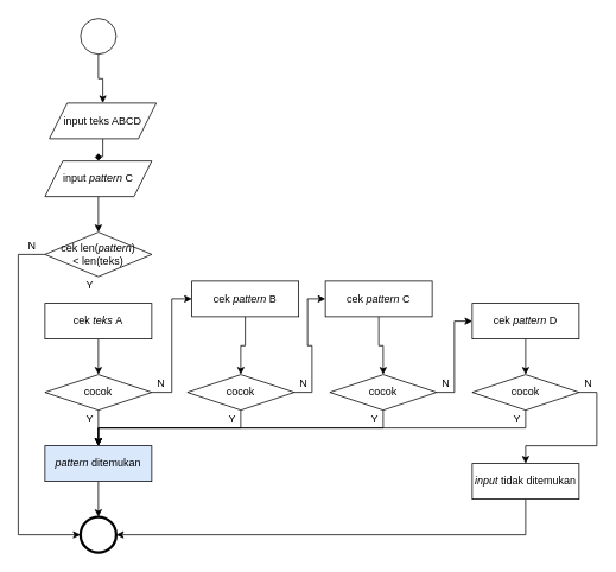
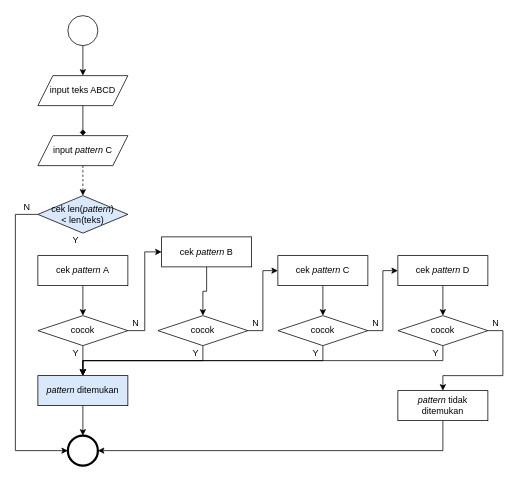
  <mxCell id="0" />
  <mxCell id="1" parent="0" />
  <mxCell id="2" style="edgeStyle=orthogonalEdgeStyle;rounded=0;orthogonalLoop=1;jettySize=auto;html=1;entryX=0.5;entryY=0;entryDx=0;entryDy=0;" edge="1" parent="1" source="3" target="18"><mxGeometry relative="1" as="geometry" /></mxCell>
- <mxCell id="3" value="cek&amp;nbsp;&lt;i&gt;teks&lt;/i&gt;&amp;nbsp;A" style="rounded=0;whiteSpace=wrap;html=1;" vertex="1" parent="1"><mxGeometry x="50" y="340" width="120" height="40" as="geometry" /></mxCell>
- <mxCell id="4" style="edgeStyle=orthogonalEdgeStyle;rounded=0;orthogonalLoop=1;jettySize=auto;html=1;entryX=0.5;entryY=0;entryDx=0;entryDy=0;" edge="1" parent="1" source="5" target="15"><mxGeometry relative="1" as="geometry" /></mxCell>
+ <mxCell id="3" value="cek&amp;nbsp;&lt;i&gt;pattern&lt;/i&gt;&amp;nbsp;A" style="rounded=0;whiteSpace=wrap;html=1;" vertex="1" parent="1"><mxGeometry x="50" y="340" width="120" height="40" as="geometry" /></mxCell>
+ <mxCell id="4" style="edgeStyle=orthogonalEdgeStyle;rounded=0;orthogonalLoop=1;jettySize=auto;html=1;entryX=0.5;entryY=0;entryDx=0;entryDy=0;dashed=1;" edge="1" parent="1" source="5" target="15"><mxGeometry relative="1" as="geometry" /></mxCell>
  <mxCell id="5" value="input &lt;i&gt;pattern&lt;/i&gt; C" style="shape=parallelogram;perimeter=parallelogramPerimeter;whiteSpace=wrap;html=1;fixedSize=1;" vertex="1" parent="1"><mxGeometry x="50" y="180" width="120" height="40" as="geometry" /></mxCell>
  <mxCell id="6" style="edgeStyle=orthogonalEdgeStyle;rounded=0;orthogonalLoop=1;jettySize=auto;html=1;entryX=0.5;entryY=0;entryDx=0;entryDy=0;" edge="1" parent="1" source="7" target="9"><mxGeometry relative="1" as="geometry" /></mxCell>
  <mxCell id="7" value="" style="ellipse;whiteSpace=wrap;html=1;aspect=fixed;" vertex="1" parent="1"><mxGeometry x="90" y="20" width="40" height="40" as="geometry" /></mxCell>
  <mxCell id="8" style="edgeStyle=orthogonalEdgeStyle;rounded=0;orthogonalLoop=1;jettySize=auto;html=1;exitX=0.5;exitY=1;exitDx=0;exitDy=0;endArrow=diamond;" edge="1" parent="1" source="9" target="5"><mxGeometry relative="1" as="geometry" /></mxCell>
- <mxCell id="9" value="input teks ABCD" style="shape=parallelogram;perimeter=parallelogramPerimeter;whiteSpace=wrap;html=1;fixedSize=1;" vertex="1" parent="1"><mxGeometry x="55" y="115" width="120" height="40" as="geometry" /></mxCell>
+ <mxCell id="9" value="input teks ABCD" style="shape=parallelogram;perimeter=parallelogramPerimeter;whiteSpace=wrap;html=1;fixedSize=1;" vertex="1" parent="1"><mxGeometry x="50" y="100" width="120" height="40" as="geometry" /></mxCell>
  <mxCell id="10" style="edgeStyle=orthogonalEdgeStyle;rounded=0;orthogonalLoop=1;jettySize=auto;html=1;entryX=0.5;entryY=0;entryDx=0;entryDy=0;" edge="1" parent="1" source="11" target="34"><mxGeometry relative="1" as="geometry" /></mxCell>
  <mxCell id="11" value="&lt;i&gt;pattern&lt;/i&gt;&amp;nbsp;ditemukan" style="rounded=0;whiteSpace=wrap;html=1;fillColor=#dae8fc;" vertex="1" parent="1"><mxGeometry x="50" y="500" width="120" height="40" as="geometry" /></mxCell>
  <mxCell id="12" style="edgeStyle=orthogonalEdgeStyle;rounded=0;orthogonalLoop=1;jettySize=auto;html=1;entryX=1;entryY=0.5;entryDx=0;entryDy=0;" edge="1" parent="1" source="13" target="34"><mxGeometry relative="1" as="geometry"><Array as="points"><mxPoint x="590" y="600" /></Array></mxGeometry></mxCell>
- <mxCell id="13" value="&lt;i&gt;input&lt;/i&gt;&amp;nbsp;tidak ditemukan" style="rounded=0;whiteSpace=wrap;html=1;" vertex="1" parent="1"><mxGeometry x="530" y="520" width="120" height="40" as="geometry" /></mxCell>
+ <mxCell id="13" value="&lt;i&gt;pattern&lt;/i&gt;&amp;nbsp;tidak ditemukan" style="rounded=0;whiteSpace=wrap;html=1;" vertex="1" parent="1"><mxGeometry x="530" y="520" width="120" height="40" as="geometry" /></mxCell>
  <mxCell id="14" style="edgeStyle=orthogonalEdgeStyle;rounded=0;orthogonalLoop=1;jettySize=auto;html=1;entryX=0;entryY=0.5;entryDx=0;entryDy=0;" edge="1" parent="1" source="15" target="34"><mxGeometry relative="1" as="geometry"><Array as="points"><mxPoint x="20" y="285" /><mxPoint x="20" y="600" /></Array></mxGeometry></mxCell>
- <mxCell id="15" value="&lt;span&gt;cek len(&lt;/span&gt;&lt;i&gt;pattern&lt;/i&gt;&lt;span&gt;)&lt;br&gt;&amp;lt; len(teks)&lt;/span&gt;" style="rhombus;whiteSpace=wrap;html=1;" vertex="1" parent="1"><mxGeometry x="50" y="260" width="120" height="50" as="geometry" /></mxCell>
+ <mxCell id="15" value="&lt;span&gt;cek len(&lt;/span&gt;&lt;i&gt;pattern&lt;/i&gt;&lt;span&gt;)&lt;br&gt;&amp;lt; len(teks)&lt;/span&gt;" style="rhombus;whiteSpace=wrap;html=1;fillColor=#dae8fc;" vertex="1" parent="1"><mxGeometry x="50" y="260" width="120" height="50" as="geometry" /></mxCell>
  <mxCell id="16" style="edgeStyle=orthogonalEdgeStyle;rounded=0;orthogonalLoop=1;jettySize=auto;html=1;entryX=0.5;entryY=0;entryDx=0;entryDy=0;" edge="1" parent="1" source="18" target="11"><mxGeometry relative="1" as="geometry" /></mxCell>
  <mxCell id="17" style="edgeStyle=orthogonalEdgeStyle;rounded=0;orthogonalLoop=1;jettySize=auto;html=1;exitX=1;exitY=0.5;exitDx=0;exitDy=0;entryX=0;entryY=0.5;entryDx=0;entryDy=0;" edge="1" parent="1" source="18" target="20"><mxGeometry relative="1" as="geometry" /></mxCell>
  <mxCell id="18" value="cocok" style="rhombus;whiteSpace=wrap;html=1;" vertex="1" parent="1"><mxGeometry x="50" y="420" width="120" height="40" as="geometry" /></mxCell>
  <mxCell id="19" style="edgeStyle=orthogonalEdgeStyle;rounded=0;orthogonalLoop=1;jettySize=auto;html=1;entryX=0.5;entryY=0;entryDx=0;entryDy=0;" edge="1" parent="1" source="20" target="23"><mxGeometry relative="1" as="geometry" /></mxCell>
  <mxCell id="20" value="cek&amp;nbsp;&lt;i&gt;pattern&lt;/i&gt;&amp;nbsp;B" style="rounded=0;whiteSpace=wrap;html=1;" vertex="1" parent="1"><mxGeometry x="215" y="315" width="120" height="40" as="geometry" /></mxCell>
  <mxCell id="21" style="edgeStyle=orthogonalEdgeStyle;rounded=0;orthogonalLoop=1;jettySize=auto;html=1;entryX=0.5;entryY=0;entryDx=0;entryDy=0;" edge="1" parent="1" source="23" target="11"><mxGeometry relative="1" as="geometry"><Array as="points"><mxPoint x="270" y="480" /><mxPoint x="110" y="480" /></Array></mxGeometry></mxCell>
  <mxCell id="22" style="edgeStyle=orthogonalEdgeStyle;rounded=0;orthogonalLoop=1;jettySize=auto;html=1;entryX=0;entryY=0.5;entryDx=0;entryDy=0;" edge="1" parent="1" source="23" target="25"><mxGeometry relative="1" as="geometry" /></mxCell>
  <mxCell id="23" value="cocok" style="rhombus;whiteSpace=wrap;html=1;" vertex="1" parent="1"><mxGeometry x="210" y="420" width="120" height="40" as="geometry" /></mxCell>
  <mxCell id="24" style="edgeStyle=orthogonalEdgeStyle;rounded=0;orthogonalLoop=1;jettySize=auto;html=1;entryX=0.5;entryY=0;entryDx=0;entryDy=0;" edge="1" parent="1" source="25" target="28"><mxGeometry relative="1" as="geometry" /></mxCell>
- <mxCell id="25" value="cek&amp;nbsp;&lt;i&gt;pattern&lt;/i&gt;&amp;nbsp;C" style="rounded=0;whiteSpace=wrap;html=1;" vertex="1" parent="1"><mxGeometry x="365" y="315" width="120" height="40" as="geometry" /></mxCell>
+ <mxCell id="25" value="cek&amp;nbsp;&lt;i&gt;pattern&lt;/i&gt;&amp;nbsp;C" style="rounded=0;whiteSpace=wrap;html=1;" vertex="1" parent="1"><mxGeometry x="370" y="340" width="120" height="40" as="geometry" /></mxCell>
  <mxCell id="26" style="edgeStyle=orthogonalEdgeStyle;rounded=0;orthogonalLoop=1;jettySize=auto;html=1;" edge="1" parent="1" source="28" target="11"><mxGeometry relative="1" as="geometry"><Array as="points"><mxPoint x="430" y="480" /><mxPoint x="110" y="480" /></Array></mxGeometry></mxCell>
  <mxCell id="27" style="edgeStyle=orthogonalEdgeStyle;rounded=0;orthogonalLoop=1;jettySize=auto;html=1;entryX=0;entryY=0.5;entryDx=0;entryDy=0;" edge="1" parent="1" source="28" target="30"><mxGeometry relative="1" as="geometry" /></mxCell>
  <mxCell id="28" value="cocok" style="rhombus;whiteSpace=wrap;html=1;" vertex="1" parent="1"><mxGeometry x="370" y="420" width="120" height="40" as="geometry" /></mxCell>
  <mxCell id="29" style="edgeStyle=orthogonalEdgeStyle;rounded=0;orthogonalLoop=1;jettySize=auto;html=1;" edge="1" parent="1" source="30" target="33"><mxGeometry relative="1" as="geometry" /></mxCell>
  <mxCell id="30" value="cek&amp;nbsp;&lt;i&gt;pattern&lt;/i&gt;&amp;nbsp;D" style="rounded=0;whiteSpace=wrap;html=1;" vertex="1" parent="1"><mxGeometry x="530" y="340" width="120" height="40" as="geometry" /></mxCell>
  <mxCell id="31" style="edgeStyle=orthogonalEdgeStyle;rounded=0;orthogonalLoop=1;jettySize=auto;html=1;entryX=0.5;entryY=0;entryDx=0;entryDy=0;" edge="1" parent="1" source="33" target="11"><mxGeometry relative="1" as="geometry"><Array as="points"><mxPoint x="590" y="480" /><mxPoint x="110" y="480" /></Array></mxGeometry></mxCell>
  <mxCell id="32" style="edgeStyle=orthogonalEdgeStyle;rounded=0;orthogonalLoop=1;jettySize=auto;html=1;entryX=0.5;entryY=0;entryDx=0;entryDy=0;" edge="1" parent="1" source="33" target="13"><mxGeometry relative="1" as="geometry"><Array as="points"><mxPoint x="670" y="440" /><mxPoint x="670" y="500" /><mxPoint x="590" y="500" /></Array></mxGeometry></mxCell>
  <mxCell id="33" value="cocok" style="rhombus;whiteSpace=wrap;html=1;" vertex="1" parent="1"><mxGeometry x="530" y="420" width="120" height="40" as="geometry" /></mxCell>
  <mxCell id="34" value="" style="ellipse;whiteSpace=wrap;html=1;aspect=fixed;strokeWidth=3;" vertex="1" parent="1"><mxGeometry x="90" y="580" width="40" height="40" as="geometry" /></mxCell>
  <mxCell id="35" value="Y" style="text;html=1;align=center;verticalAlign=middle;resizable=0;points=[];autosize=1;strokeColor=none;" vertex="1" parent="1"><mxGeometry x="90" y="310" width="20" height="20" as="geometry" /></mxCell>
  <mxCell id="36" value="N" style="text;html=1;align=center;verticalAlign=middle;resizable=0;points=[];autosize=1;strokeColor=none;" vertex="1" parent="1"><mxGeometry x="25" y="265" width="20" height="20" as="geometry" /></mxCell>
  <mxCell id="37" value="Y" style="text;html=1;align=center;verticalAlign=middle;resizable=0;points=[];autosize=1;strokeColor=none;" vertex="1" parent="1"><mxGeometry x="90" y="460" width="20" height="20" as="geometry" /></mxCell>
  <mxCell id="38" value="N" style="text;html=1;align=center;verticalAlign=middle;resizable=0;points=[];autosize=1;strokeColor=none;" vertex="1" parent="1"><mxGeometry x="170" y="420" width="20" height="20" as="geometry" /></mxCell>
  <mxCell id="39" value="Y" style="text;html=1;align=center;verticalAlign=middle;resizable=0;points=[];autosize=1;strokeColor=none;" vertex="1" parent="1"><mxGeometry x="250" y="460" width="20" height="20" as="geometry" /></mxCell>
  <mxCell id="40" value="Y" style="text;html=1;align=center;verticalAlign=middle;resizable=0;points=[];autosize=1;strokeColor=none;" vertex="1" parent="1"><mxGeometry x="410" y="460" width="20" height="20" as="geometry" /></mxCell>
  <mxCell id="41" value="Y" style="text;html=1;align=center;verticalAlign=middle;resizable=0;points=[];autosize=1;strokeColor=none;" vertex="1" parent="1"><mxGeometry x="570" y="460" width="20" height="20" as="geometry" /></mxCell>
  <mxCell id="42" value="N" style="text;html=1;align=center;verticalAlign=middle;resizable=0;points=[];autosize=1;strokeColor=none;" vertex="1" parent="1"><mxGeometry x="330" y="420" width="20" height="20" as="geometry" /></mxCell>
  <mxCell id="43" value="N" style="text;html=1;align=center;verticalAlign=middle;resizable=0;points=[];autosize=1;strokeColor=none;" vertex="1" parent="1"><mxGeometry x="490" y="420" width="20" height="20" as="geometry" /></mxCell>
  <mxCell id="44" value="N" style="text;html=1;align=center;verticalAlign=middle;resizable=0;points=[];autosize=1;strokeColor=none;" vertex="1" parent="1"><mxGeometry x="650" y="420" width="20" height="20" as="geometry" /></mxCell>
